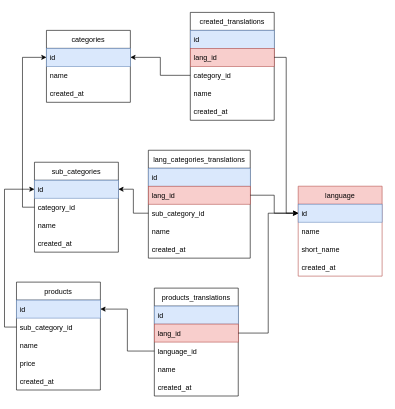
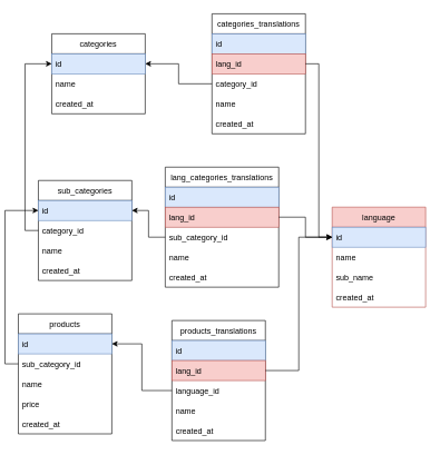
  <mxCell id="0" />
  <mxCell id="1" parent="0" />
  <mxCell id="2" value="language" style="swimlane;fontStyle=0;childLayout=stackLayout;horizontal=1;startSize=30;horizontalStack=0;resizeParent=1;resizeParentMax=0;resizeLast=0;collapsible=1;marginBottom=0;fillColor=#f8cecc;strokeColor=#b85450;" parent="1" vertex="1"><mxGeometry x="490" y="310" width="140" height="150" as="geometry" /></mxCell>
  <mxCell id="3" value="id" style="text;strokeColor=#6c8ebf;fillColor=#dae8fc;align=left;verticalAlign=middle;spacingLeft=4;spacingRight=4;overflow=hidden;points=[[0,0.5],[1,0.5]];portConstraint=eastwest;rotatable=0;" parent="2" vertex="1"><mxGeometry y="30" width="140" height="30" as="geometry" /></mxCell>
  <mxCell id="4" value="name" style="text;strokeColor=none;fillColor=none;align=left;verticalAlign=middle;spacingLeft=4;spacingRight=4;overflow=hidden;points=[[0,0.5],[1,0.5]];portConstraint=eastwest;rotatable=0;" parent="2" vertex="1"><mxGeometry y="60" width="140" height="30" as="geometry" /></mxCell>
- <mxCell id="5" value="short_name" style="text;strokeColor=none;fillColor=none;align=left;verticalAlign=middle;spacingLeft=4;spacingRight=4;overflow=hidden;points=[[0,0.5],[1,0.5]];portConstraint=eastwest;rotatable=0;" parent="2" vertex="1"><mxGeometry y="90" width="140" height="30" as="geometry" /></mxCell>
+ <mxCell id="5" value="sub_name" style="text;strokeColor=none;fillColor=none;align=left;verticalAlign=middle;spacingLeft=4;spacingRight=4;overflow=hidden;points=[[0,0.5],[1,0.5]];portConstraint=eastwest;rotatable=0;" parent="2" vertex="1"><mxGeometry y="90" width="140" height="30" as="geometry" /></mxCell>
  <mxCell id="6" value="created_at" style="text;strokeColor=none;fillColor=none;align=left;verticalAlign=middle;spacingLeft=4;spacingRight=4;overflow=hidden;points=[[0,0.5],[1,0.5]];portConstraint=eastwest;rotatable=0;" parent="2" vertex="1"><mxGeometry y="120" width="140" height="30" as="geometry" /></mxCell>
  <mxCell id="7" value="sub_categories" style="swimlane;fontStyle=0;childLayout=stackLayout;horizontal=1;startSize=30;horizontalStack=0;resizeParent=1;resizeParentMax=0;resizeLast=0;collapsible=1;marginBottom=0;" parent="1" vertex="1"><mxGeometry x="50" y="270" width="140" height="150" as="geometry" /></mxCell>
  <mxCell id="8" value="id" style="text;strokeColor=#6c8ebf;fillColor=#dae8fc;align=left;verticalAlign=middle;spacingLeft=4;spacingRight=4;overflow=hidden;points=[[0,0.5],[1,0.5]];portConstraint=eastwest;rotatable=0;" parent="7" vertex="1"><mxGeometry y="30" width="140" height="30" as="geometry" /></mxCell>
  <mxCell id="9" value="category_id" style="text;strokeColor=none;fillColor=none;align=left;verticalAlign=middle;spacingLeft=4;spacingRight=4;overflow=hidden;points=[[0,0.5],[1,0.5]];portConstraint=eastwest;rotatable=0;" parent="7" vertex="1"><mxGeometry y="60" width="140" height="30" as="geometry" /></mxCell>
  <mxCell id="10" value="name" style="text;strokeColor=none;fillColor=none;align=left;verticalAlign=middle;spacingLeft=4;spacingRight=4;overflow=hidden;points=[[0,0.5],[1,0.5]];portConstraint=eastwest;rotatable=0;" parent="7" vertex="1"><mxGeometry y="90" width="140" height="30" as="geometry" /></mxCell>
  <mxCell id="11" value="created_at" style="text;strokeColor=none;fillColor=none;align=left;verticalAlign=middle;spacingLeft=4;spacingRight=4;overflow=hidden;points=[[0,0.5],[1,0.5]];portConstraint=eastwest;rotatable=0;" parent="7" vertex="1"><mxGeometry y="120" width="140" height="30" as="geometry" /></mxCell>
  <mxCell id="12" value="lang_categories_translations" style="swimlane;fontStyle=0;childLayout=stackLayout;horizontal=1;startSize=30;horizontalStack=0;resizeParent=1;resizeParentMax=0;resizeLast=0;collapsible=1;marginBottom=0;" parent="1" vertex="1"><mxGeometry x="240" y="250" width="170" height="180" as="geometry" /></mxCell>
  <mxCell id="13" value="id" style="text;strokeColor=#6c8ebf;fillColor=#dae8fc;align=left;verticalAlign=middle;spacingLeft=4;spacingRight=4;overflow=hidden;points=[[0,0.5],[1,0.5]];portConstraint=eastwest;rotatable=0;" parent="12" vertex="1"><mxGeometry y="30" width="170" height="30" as="geometry" /></mxCell>
  <mxCell id="14" value="lang_id" style="text;strokeColor=#b85450;fillColor=#f8cecc;align=left;verticalAlign=middle;spacingLeft=4;spacingRight=4;overflow=hidden;points=[[0,0.5],[1,0.5]];portConstraint=eastwest;rotatable=0;" parent="12" vertex="1"><mxGeometry y="60" width="170" height="30" as="geometry" /></mxCell>
  <mxCell id="15" value="sub_category_id" style="text;strokeColor=none;fillColor=none;align=left;verticalAlign=middle;spacingLeft=4;spacingRight=4;overflow=hidden;points=[[0,0.5],[1,0.5]];portConstraint=eastwest;rotatable=0;" parent="12" vertex="1"><mxGeometry y="90" width="170" height="30" as="geometry" /></mxCell>
  <mxCell id="16" value="name" style="text;strokeColor=none;fillColor=none;align=left;verticalAlign=middle;spacingLeft=4;spacingRight=4;overflow=hidden;points=[[0,0.5],[1,0.5]];portConstraint=eastwest;rotatable=0;" parent="12" vertex="1"><mxGeometry y="120" width="170" height="30" as="geometry" /></mxCell>
  <mxCell id="17" value="created_at" style="text;strokeColor=none;fillColor=none;align=left;verticalAlign=middle;spacingLeft=4;spacingRight=4;overflow=hidden;points=[[0,0.5],[1,0.5]];portConstraint=eastwest;rotatable=0;" parent="12" vertex="1"><mxGeometry y="150" width="170" height="30" as="geometry" /></mxCell>
  <mxCell id="18" style="edgeStyle=orthogonalEdgeStyle;rounded=0;orthogonalLoop=1;jettySize=auto;html=1;exitX=1;exitY=0.5;exitDx=0;exitDy=0;" parent="1" source="14" target="3" edge="1"><mxGeometry relative="1" as="geometry" /></mxCell>
  <mxCell id="19" style="edgeStyle=orthogonalEdgeStyle;rounded=0;orthogonalLoop=1;jettySize=auto;html=1;exitX=0;exitY=0.5;exitDx=0;exitDy=0;" parent="1" source="15" target="8" edge="1"><mxGeometry relative="1" as="geometry" /></mxCell>
  <mxCell id="20" value="products_translations" style="swimlane;fontStyle=0;childLayout=stackLayout;horizontal=1;startSize=30;horizontalStack=0;resizeParent=1;resizeParentMax=0;resizeLast=0;collapsible=1;marginBottom=0;" parent="1" vertex="1"><mxGeometry x="250" y="480" width="140" height="180" as="geometry" /></mxCell>
  <mxCell id="21" value="id" style="text;strokeColor=#6c8ebf;fillColor=#dae8fc;align=left;verticalAlign=middle;spacingLeft=4;spacingRight=4;overflow=hidden;points=[[0,0.5],[1,0.5]];portConstraint=eastwest;rotatable=0;" parent="20" vertex="1"><mxGeometry y="30" width="140" height="30" as="geometry" /></mxCell>
  <mxCell id="22" value="lang_id" style="text;strokeColor=#b85450;fillColor=#f8cecc;align=left;verticalAlign=middle;spacingLeft=4;spacingRight=4;overflow=hidden;points=[[0,0.5],[1,0.5]];portConstraint=eastwest;rotatable=0;" parent="20" vertex="1"><mxGeometry y="60" width="140" height="30" as="geometry" /></mxCell>
  <mxCell id="23" value="language_id" style="text;strokeColor=none;fillColor=none;align=left;verticalAlign=middle;spacingLeft=4;spacingRight=4;overflow=hidden;points=[[0,0.5],[1,0.5]];portConstraint=eastwest;rotatable=0;" parent="20" vertex="1"><mxGeometry y="90" width="140" height="30" as="geometry" /></mxCell>
  <mxCell id="24" value="name" style="text;strokeColor=none;fillColor=none;align=left;verticalAlign=middle;spacingLeft=4;spacingRight=4;overflow=hidden;points=[[0,0.5],[1,0.5]];portConstraint=eastwest;rotatable=0;" parent="20" vertex="1"><mxGeometry y="120" width="140" height="30" as="geometry" /></mxCell>
  <mxCell id="25" value="created_at" style="text;strokeColor=none;fillColor=none;align=left;verticalAlign=middle;spacingLeft=4;spacingRight=4;overflow=hidden;points=[[0,0.5],[1,0.5]];portConstraint=eastwest;rotatable=0;" parent="20" vertex="1"><mxGeometry y="150" width="140" height="30" as="geometry" /></mxCell>
  <mxCell id="26" value="products" style="swimlane;fontStyle=0;childLayout=stackLayout;horizontal=1;startSize=30;horizontalStack=0;resizeParent=1;resizeParentMax=0;resizeLast=0;collapsible=1;marginBottom=0;" parent="1" vertex="1"><mxGeometry x="20" y="470" width="140" height="180" as="geometry" /></mxCell>
  <mxCell id="27" value="id" style="text;strokeColor=#6c8ebf;fillColor=#dae8fc;align=left;verticalAlign=middle;spacingLeft=4;spacingRight=4;overflow=hidden;points=[[0,0.5],[1,0.5]];portConstraint=eastwest;rotatable=0;" parent="26" vertex="1"><mxGeometry y="30" width="140" height="30" as="geometry" /></mxCell>
  <mxCell id="28" value="sub_category_id" style="text;strokeColor=none;fillColor=none;align=left;verticalAlign=middle;spacingLeft=4;spacingRight=4;overflow=hidden;points=[[0,0.5],[1,0.5]];portConstraint=eastwest;rotatable=0;" parent="26" vertex="1"><mxGeometry y="60" width="140" height="30" as="geometry" /></mxCell>
  <mxCell id="29" value="name" style="text;strokeColor=none;fillColor=none;align=left;verticalAlign=middle;spacingLeft=4;spacingRight=4;overflow=hidden;points=[[0,0.5],[1,0.5]];portConstraint=eastwest;rotatable=0;" parent="26" vertex="1"><mxGeometry y="90" width="140" height="30" as="geometry" /></mxCell>
  <mxCell id="30" value="price" style="text;strokeColor=none;fillColor=none;align=left;verticalAlign=middle;spacingLeft=4;spacingRight=4;overflow=hidden;points=[[0,0.5],[1,0.5]];portConstraint=eastwest;rotatable=0;" parent="26" vertex="1"><mxGeometry y="120" width="140" height="30" as="geometry" /></mxCell>
  <mxCell id="31" value="created_at" style="text;strokeColor=none;fillColor=none;align=left;verticalAlign=middle;spacingLeft=4;spacingRight=4;overflow=hidden;points=[[0,0.5],[1,0.5]];portConstraint=eastwest;rotatable=0;" parent="26" vertex="1"><mxGeometry y="150" width="140" height="30" as="geometry" /></mxCell>
  <mxCell id="32" style="edgeStyle=orthogonalEdgeStyle;rounded=0;orthogonalLoop=1;jettySize=auto;html=1;exitX=0;exitY=0.5;exitDx=0;exitDy=0;" parent="1" source="28" target="8" edge="1"><mxGeometry relative="1" as="geometry" /></mxCell>
  <mxCell id="33" style="edgeStyle=orthogonalEdgeStyle;rounded=0;orthogonalLoop=1;jettySize=auto;html=1;exitX=0;exitY=0.5;exitDx=0;exitDy=0;entryX=1;entryY=0.5;entryDx=0;entryDy=0;" parent="1" source="23" target="27" edge="1"><mxGeometry relative="1" as="geometry" /></mxCell>
  <mxCell id="34" style="edgeStyle=orthogonalEdgeStyle;rounded=0;orthogonalLoop=1;jettySize=auto;html=1;exitX=1;exitY=0.5;exitDx=0;exitDy=0;" parent="1" source="22" target="3" edge="1"><mxGeometry relative="1" as="geometry" /></mxCell>
- <mxCell id="35" value="created_translations" style="swimlane;fontStyle=0;childLayout=stackLayout;horizontal=1;startSize=30;horizontalStack=0;resizeParent=1;resizeParentMax=0;resizeLast=0;collapsible=1;marginBottom=0;" parent="1" vertex="1"><mxGeometry x="310" y="20" width="140" height="180" as="geometry" /></mxCell>
+ <mxCell id="35" value="categories_translations" style="swimlane;fontStyle=0;childLayout=stackLayout;horizontal=1;startSize=30;horizontalStack=0;resizeParent=1;resizeParentMax=0;resizeLast=0;collapsible=1;marginBottom=0;" parent="1" vertex="1"><mxGeometry x="310" y="20" width="140" height="180" as="geometry" /></mxCell>
  <mxCell id="36" value="id" style="text;strokeColor=#6c8ebf;fillColor=#dae8fc;align=left;verticalAlign=middle;spacingLeft=4;spacingRight=4;overflow=hidden;points=[[0,0.5],[1,0.5]];portConstraint=eastwest;rotatable=0;" parent="35" vertex="1"><mxGeometry y="30" width="140" height="30" as="geometry" /></mxCell>
  <mxCell id="37" value="lang_id" style="text;strokeColor=#b85450;fillColor=#f8cecc;align=left;verticalAlign=middle;spacingLeft=4;spacingRight=4;overflow=hidden;points=[[0,0.5],[1,0.5]];portConstraint=eastwest;rotatable=0;" parent="35" vertex="1"><mxGeometry y="60" width="140" height="30" as="geometry" /></mxCell>
  <mxCell id="38" value="category_id" style="text;strokeColor=none;fillColor=none;align=left;verticalAlign=middle;spacingLeft=4;spacingRight=4;overflow=hidden;points=[[0,0.5],[1,0.5]];portConstraint=eastwest;rotatable=0;" parent="35" vertex="1"><mxGeometry y="90" width="140" height="30" as="geometry" /></mxCell>
  <mxCell id="39" value="name" style="text;strokeColor=none;fillColor=none;align=left;verticalAlign=middle;spacingLeft=4;spacingRight=4;overflow=hidden;points=[[0,0.5],[1,0.5]];portConstraint=eastwest;rotatable=0;" parent="35" vertex="1"><mxGeometry y="120" width="140" height="30" as="geometry" /></mxCell>
  <mxCell id="40" value="created_at" style="text;strokeColor=none;fillColor=none;align=left;verticalAlign=middle;spacingLeft=4;spacingRight=4;overflow=hidden;points=[[0,0.5],[1,0.5]];portConstraint=eastwest;rotatable=0;" parent="35" vertex="1"><mxGeometry y="150" width="140" height="30" as="geometry" /></mxCell>
  <mxCell id="41" value="categories" style="swimlane;fontStyle=0;childLayout=stackLayout;horizontal=1;startSize=30;horizontalStack=0;resizeParent=1;resizeParentMax=0;resizeLast=0;collapsible=1;marginBottom=0;" parent="1" vertex="1"><mxGeometry x="70" y="50" width="140" height="120" as="geometry" /></mxCell>
  <mxCell id="42" value="id" style="text;strokeColor=#6c8ebf;fillColor=#dae8fc;align=left;verticalAlign=middle;spacingLeft=4;spacingRight=4;overflow=hidden;points=[[0,0.5],[1,0.5]];portConstraint=eastwest;rotatable=0;" parent="41" vertex="1"><mxGeometry y="30" width="140" height="30" as="geometry" /></mxCell>
  <mxCell id="43" value="name" style="text;strokeColor=none;fillColor=none;align=left;verticalAlign=middle;spacingLeft=4;spacingRight=4;overflow=hidden;points=[[0,0.5],[1,0.5]];portConstraint=eastwest;rotatable=0;" parent="41" vertex="1"><mxGeometry y="60" width="140" height="30" as="geometry" /></mxCell>
  <mxCell id="44" value="created_at" style="text;strokeColor=none;fillColor=none;align=left;verticalAlign=middle;spacingLeft=4;spacingRight=4;overflow=hidden;points=[[0,0.5],[1,0.5]];portConstraint=eastwest;rotatable=0;" parent="41" vertex="1"><mxGeometry y="90" width="140" height="30" as="geometry" /></mxCell>
  <mxCell id="45" style="edgeStyle=orthogonalEdgeStyle;rounded=0;orthogonalLoop=1;jettySize=auto;html=1;exitX=0;exitY=0.5;exitDx=0;exitDy=0;" parent="1" source="38" target="42" edge="1"><mxGeometry relative="1" as="geometry" /></mxCell>
  <mxCell id="46" style="edgeStyle=orthogonalEdgeStyle;rounded=0;orthogonalLoop=1;jettySize=auto;html=1;exitX=1;exitY=0.5;exitDx=0;exitDy=0;entryX=0;entryY=0.5;entryDx=0;entryDy=0;" parent="1" source="37" target="3" edge="1"><mxGeometry relative="1" as="geometry" /></mxCell>
  <mxCell id="47" style="edgeStyle=orthogonalEdgeStyle;rounded=0;orthogonalLoop=1;jettySize=auto;html=1;exitX=0;exitY=0.5;exitDx=0;exitDy=0;" parent="1" source="9" target="42" edge="1"><mxGeometry relative="1" as="geometry" /></mxCell>
